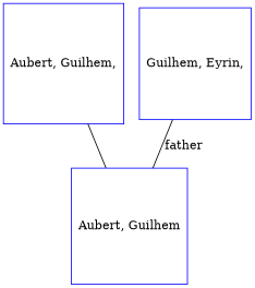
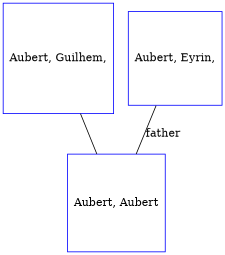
  digraph {
    node [color=blue regular=1 shape=box]
    edge [dir=none]
    n1 [label="Aubert, Guilhem,"]
-   n2 [label="Guilhem, Eyrin,"]
-   n3 [label="Aubert, Guilhem"]
+   n2 [label="Aubert, Eyrin,"]
+   n3 [label="Aubert, Aubert"]
    subgraph sub_1 {
      rank=same
      n1
      n2
    }
    n1 -> n3
    n2 -> n3 [arrowsize=0.0 label=father]
  }
